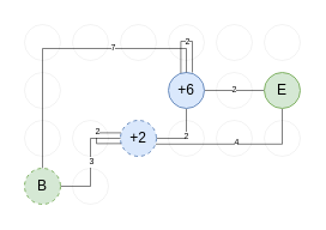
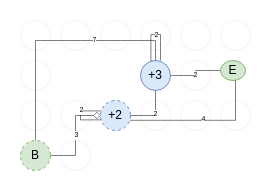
  <mxCell id="0" />
  <mxCell id="1" parent="0" />
  <mxCell id="2" value="" style="ellipse;whiteSpace=wrap;html=1;aspect=fixed;labelBackgroundColor=none;rounded=0;opacity=5;movable=1;resizable=1;rotatable=1;deletable=1;editable=1;locked=0;connectable=1;" vertex="1" parent="1"><mxGeometry x="140" y="20" width="30" height="30" as="geometry" /></mxCell>
  <mxCell id="3" value="" style="ellipse;whiteSpace=wrap;html=1;aspect=fixed;labelBackgroundColor=none;rounded=0;opacity=5;movable=1;resizable=1;rotatable=1;deletable=1;editable=1;locked=0;connectable=1;" vertex="1" parent="1"><mxGeometry x="20" y="20" width="30" height="30" as="geometry" /></mxCell>
  <mxCell id="4" value="" style="ellipse;whiteSpace=wrap;html=1;aspect=fixed;labelBackgroundColor=none;rounded=0;opacity=5;movable=1;resizable=1;rotatable=1;deletable=1;editable=1;locked=0;connectable=1;" vertex="1" parent="1"><mxGeometry x="60" y="20" width="30" height="30" as="geometry" /></mxCell>
  <mxCell id="5" value="" style="ellipse;whiteSpace=wrap;html=1;aspect=fixed;labelBackgroundColor=none;rounded=0;opacity=5;movable=1;resizable=1;rotatable=1;deletable=1;editable=1;locked=0;connectable=1;" vertex="1" parent="1"><mxGeometry x="100" y="20" width="30" height="30" as="geometry" /></mxCell>
  <mxCell id="6" value="" style="ellipse;whiteSpace=wrap;html=1;aspect=fixed;labelBackgroundColor=none;rounded=0;opacity=5;movable=1;resizable=1;rotatable=1;deletable=1;editable=1;locked=0;connectable=1;" vertex="1" parent="1"><mxGeometry x="20" y="60" width="30" height="30" as="geometry" /></mxCell>
  <mxCell id="7" value="" style="ellipse;whiteSpace=wrap;html=1;aspect=fixed;labelBackgroundColor=none;rounded=0;opacity=5;movable=1;resizable=1;rotatable=1;deletable=1;editable=1;locked=0;connectable=1;" vertex="1" parent="1"><mxGeometry x="20" y="100" width="30" height="30" as="geometry" /></mxCell>
  <mxCell id="8" value="" style="ellipse;whiteSpace=wrap;html=1;aspect=fixed;labelBackgroundColor=none;rounded=0;opacity=5;movable=1;resizable=1;rotatable=1;deletable=1;editable=1;locked=0;connectable=1;" vertex="1" parent="1"><mxGeometry x="60" y="100" width="30" height="30" as="geometry" /></mxCell>
  <mxCell id="9" value="" style="ellipse;whiteSpace=wrap;html=1;aspect=fixed;labelBackgroundColor=none;rounded=0;opacity=5;movable=1;resizable=1;rotatable=1;deletable=1;editable=1;locked=0;connectable=1;" vertex="1" parent="1"><mxGeometry x="180" y="20" width="30" height="30" as="geometry" /></mxCell>
  <mxCell id="10" value="" style="ellipse;whiteSpace=wrap;html=1;aspect=fixed;labelBackgroundColor=none;rounded=0;opacity=5;movable=1;resizable=1;rotatable=1;deletable=1;editable=1;locked=0;connectable=1;" vertex="1" parent="1"><mxGeometry x="220" y="20" width="30" height="30" as="geometry" /></mxCell>
  <mxCell id="11" value="" style="ellipse;whiteSpace=wrap;html=1;aspect=fixed;labelBackgroundColor=none;rounded=0;opacity=5;movable=1;resizable=1;rotatable=1;deletable=1;editable=1;locked=0;connectable=1;" vertex="1" parent="1"><mxGeometry x="180" y="60" width="30" height="30" as="geometry" /></mxCell>
  <mxCell id="12" value="" style="ellipse;whiteSpace=wrap;html=1;aspect=fixed;labelBackgroundColor=none;rounded=0;opacity=5;movable=1;resizable=1;rotatable=1;deletable=1;editable=1;locked=0;connectable=1;" vertex="1" parent="1"><mxGeometry x="140" y="100" width="30" height="30" as="geometry" /></mxCell>
  <mxCell id="13" value="" style="ellipse;whiteSpace=wrap;html=1;aspect=fixed;labelBackgroundColor=none;rounded=0;opacity=5;movable=1;resizable=1;rotatable=1;deletable=1;editable=1;locked=0;connectable=1;" vertex="1" parent="1"><mxGeometry x="180" y="100" width="30" height="30" as="geometry" /></mxCell>
  <mxCell id="14" value="" style="ellipse;whiteSpace=wrap;html=1;aspect=fixed;labelBackgroundColor=none;rounded=0;opacity=5;movable=1;resizable=1;rotatable=1;deletable=1;editable=1;locked=0;connectable=1;" vertex="1" parent="1"><mxGeometry x="220" y="100" width="30" height="30" as="geometry" /></mxCell>
  <mxCell id="15" value="" style="ellipse;whiteSpace=wrap;html=1;aspect=fixed;labelBackgroundColor=none;rounded=0;opacity=5;movable=1;resizable=1;rotatable=1;deletable=1;editable=1;locked=0;connectable=1;" vertex="1" parent="1"><mxGeometry x="60" y="140" width="30" height="30" as="geometry" /></mxCell>
  <mxCell id="16" style="edgeStyle=orthogonalEdgeStyle;rounded=0;orthogonalLoop=1;jettySize=auto;html=1;exitX=1;exitY=0.5;exitDx=0;exitDy=0;entryX=0.5;entryY=1;entryDx=0;entryDy=0;strokeWidth=0.5;endArrow=none;endFill=0;" edge="1" parent="1" source="20" target="23"><mxGeometry relative="1" as="geometry" /></mxCell>
  <mxCell id="17" value="2" style="edgeLabel;html=1;align=center;verticalAlign=middle;resizable=0;points=[];fontSize=7;" vertex="1" connectable="0" parent="16"><mxGeometry y="-2" relative="1" as="geometry"><mxPoint x="-3" y="-2" as="offset" /></mxGeometry></mxCell>
  <mxCell id="18" style="edgeStyle=orthogonalEdgeStyle;rounded=0;orthogonalLoop=1;jettySize=auto;html=1;exitX=0.98;exitY=0.66;exitDx=0;exitDy=0;entryX=0.5;entryY=1;entryDx=0;entryDy=0;strokeWidth=0.5;endArrow=none;endFill=0;exitPerimeter=0;" edge="1" parent="1" source="20" target="24"><mxGeometry relative="1" as="geometry"><Array as="points"><mxPoint x="235" y="120" /></Array></mxGeometry></mxCell>
  <mxCell id="19" value="4" style="edgeLabel;html=1;align=center;verticalAlign=middle;resizable=0;points=[];fontSize=7;" vertex="1" connectable="0" parent="18"><mxGeometry x="-0.012" y="1" relative="1" as="geometry"><mxPoint as="offset" /></mxGeometry></mxCell>
  <mxCell id="20" value="+2" style="ellipse;whiteSpace=wrap;html=1;aspect=fixed;labelBackgroundColor=none;rounded=0;fillColor=#dae8fc;strokeColor=#6c8ebf;dashed=1;" vertex="1" parent="1"><mxGeometry x="100" y="100" width="30" height="30" as="geometry" /></mxCell>
  <mxCell id="21" style="edgeStyle=orthogonalEdgeStyle;rounded=0;orthogonalLoop=1;jettySize=auto;html=1;exitX=1;exitY=0.5;exitDx=0;exitDy=0;entryX=0;entryY=0.5;entryDx=0;entryDy=0;endArrow=none;endFill=0;strokeWidth=0.5;" edge="1" parent="1" source="23" target="24"><mxGeometry relative="1" as="geometry" /></mxCell>
  <mxCell id="22" value="2" style="edgeLabel;html=1;align=center;verticalAlign=middle;resizable=0;points=[];fontSize=7;" vertex="1" connectable="0" parent="21"><mxGeometry x="-0.057" y="1" relative="1" as="geometry"><mxPoint as="offset" /></mxGeometry></mxCell>
- <mxCell id="23" value="+6" style="ellipse;whiteSpace=wrap;html=1;aspect=fixed;labelBackgroundColor=none;rounded=0;fillColor=#dae8fc;strokeColor=#6c8ebf;" vertex="1" parent="1"><mxGeometry x="140" y="60" width="30" height="30" as="geometry" /></mxCell>
- <mxCell id="24" value="E" style="ellipse;whiteSpace=wrap;html=1;aspect=fixed;labelBackgroundColor=none;rounded=0;fillColor=#d5e8d4;strokeColor=#82b366;" vertex="1" parent="1"><mxGeometry x="220" y="60" width="30" height="30" as="geometry" /></mxCell>
- <mxCell id="25" style="edgeStyle=orthogonalEdgeStyle;rounded=0;orthogonalLoop=1;jettySize=auto;html=1;exitX=1;exitY=0.5;exitDx=0;exitDy=0;entryX=0;entryY=0.5;entryDx=0;entryDy=0;endArrow=none;endFill=0;strokeWidth=0.5;" edge="1" parent="1" source="29" target="20"><mxGeometry relative="1" as="geometry" /></mxCell>
+ <mxCell id="23" value="+3" style="ellipse;whiteSpace=wrap;html=1;aspect=fixed;labelBackgroundColor=none;rounded=0;fillColor=#dae8fc;strokeColor=#6c8ebf;" vertex="1" parent="1"><mxGeometry x="140" y="60" width="30" height="30" as="geometry" /></mxCell>
+ <mxCell id="24" value="E" style="ellipse;whiteSpace=wrap;html=1;aspect=fixed;labelBackgroundColor=none;rounded=0;fillColor=#d5e8d4;strokeColor=#82b366;" vertex="1" parent="1"><mxGeometry x="220" y="60" width="25" height="20" as="geometry" /></mxCell>
+ <mxCell id="25" style="edgeStyle=orthogonalEdgeStyle;rounded=0;orthogonalLoop=1;jettySize=auto;html=1;exitX=1;exitY=0.5;exitDx=0;exitDy=0;entryX=0;entryY=0.5;entryDx=0;entryDy=0;endArrow=diamond;endFill=0;strokeWidth=0.5;" edge="1" parent="1" source="29" target="20"><mxGeometry relative="1" as="geometry" /></mxCell>
  <mxCell id="26" value="3" style="edgeLabel;html=1;align=center;verticalAlign=middle;resizable=0;points=[];fontSize=7;" vertex="1" connectable="0" parent="25"><mxGeometry x="0.004" y="-1" relative="1" as="geometry"><mxPoint x="-1" y="-1" as="offset" /></mxGeometry></mxCell>
  <mxCell id="27" style="edgeStyle=orthogonalEdgeStyle;rounded=0;orthogonalLoop=1;jettySize=auto;html=1;exitX=0.5;exitY=0;exitDx=0;exitDy=0;entryX=0.5;entryY=0;entryDx=0;entryDy=0;endArrow=none;endFill=0;strokeWidth=0.5;" edge="1" parent="1" source="29" target="23"><mxGeometry relative="1" as="geometry" /></mxCell>
  <mxCell id="28" value="7" style="edgeLabel;html=1;align=center;verticalAlign=middle;resizable=0;points=[];fontSize=7;" vertex="1" connectable="0" parent="27"><mxGeometry x="0.207" y="1" relative="1" as="geometry"><mxPoint x="13" as="offset" /></mxGeometry></mxCell>
  <mxCell id="29" value="B" style="ellipse;whiteSpace=wrap;html=1;aspect=fixed;labelBackgroundColor=none;rounded=0;fillColor=#d5e8d4;strokeColor=#82b366;dashed=1;" vertex="1" parent="1"><mxGeometry x="20" y="140" width="30" height="30" as="geometry" /></mxCell>
  <mxCell id="30" style="edgeStyle=orthogonalEdgeStyle;rounded=0;orthogonalLoop=1;jettySize=auto;html=1;exitX=0.018;exitY=0.645;exitDx=0;exitDy=0;entryX=0.019;entryY=0.347;entryDx=0;entryDy=0;exitPerimeter=0;entryPerimeter=0;strokeWidth=0.5;endArrow=none;endFill=0;" edge="1" parent="1" source="20" target="20"><mxGeometry relative="1" as="geometry"><Array as="points"><mxPoint x="80" y="119" /><mxPoint x="80" y="110" /><mxPoint x="101" y="110" /></Array></mxGeometry></mxCell>
  <mxCell id="31" value="2" style="edgeLabel;html=1;align=center;verticalAlign=middle;resizable=0;points=[];fontSize=7;" vertex="1" connectable="0" parent="30"><mxGeometry x="0.198" y="1" relative="1" as="geometry"><mxPoint as="offset" /></mxGeometry></mxCell>
  <mxCell id="32" style="edgeStyle=orthogonalEdgeStyle;rounded=0;orthogonalLoop=1;jettySize=auto;html=1;exitX=0.347;exitY=0.017;exitDx=0;exitDy=0;exitPerimeter=0;strokeWidth=0.5;endArrow=none;endFill=0;" edge="1" parent="1" source="23"><mxGeometry relative="1" as="geometry"><mxPoint x="160" y="60" as="targetPoint" /><Array as="points"><mxPoint x="150" y="34" /><mxPoint x="160" y="34" /></Array></mxGeometry></mxCell>
  <mxCell id="33" value="2" style="edgeLabel;html=1;align=center;verticalAlign=middle;resizable=0;points=[];fontSize=7;" vertex="1" connectable="0" parent="32"><mxGeometry x="-0.341" relative="1" as="geometry"><mxPoint x="5" y="-6" as="offset" /></mxGeometry></mxCell>
